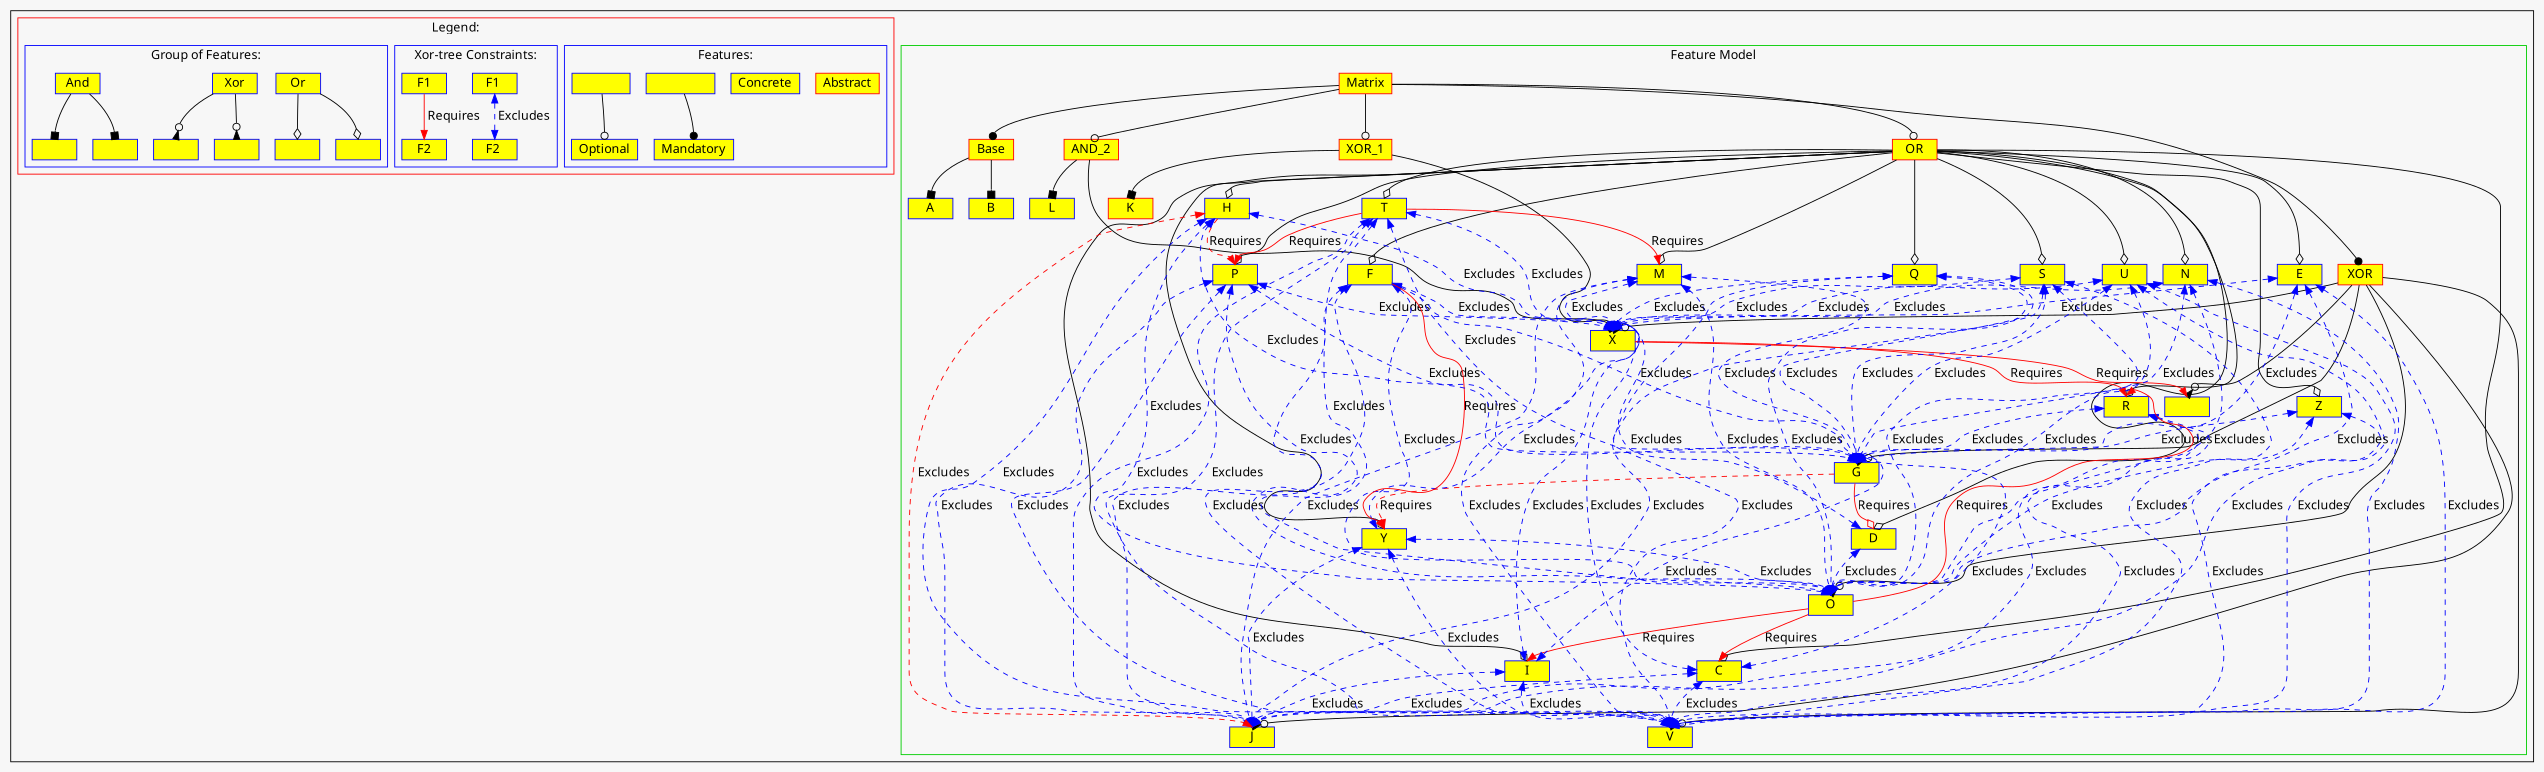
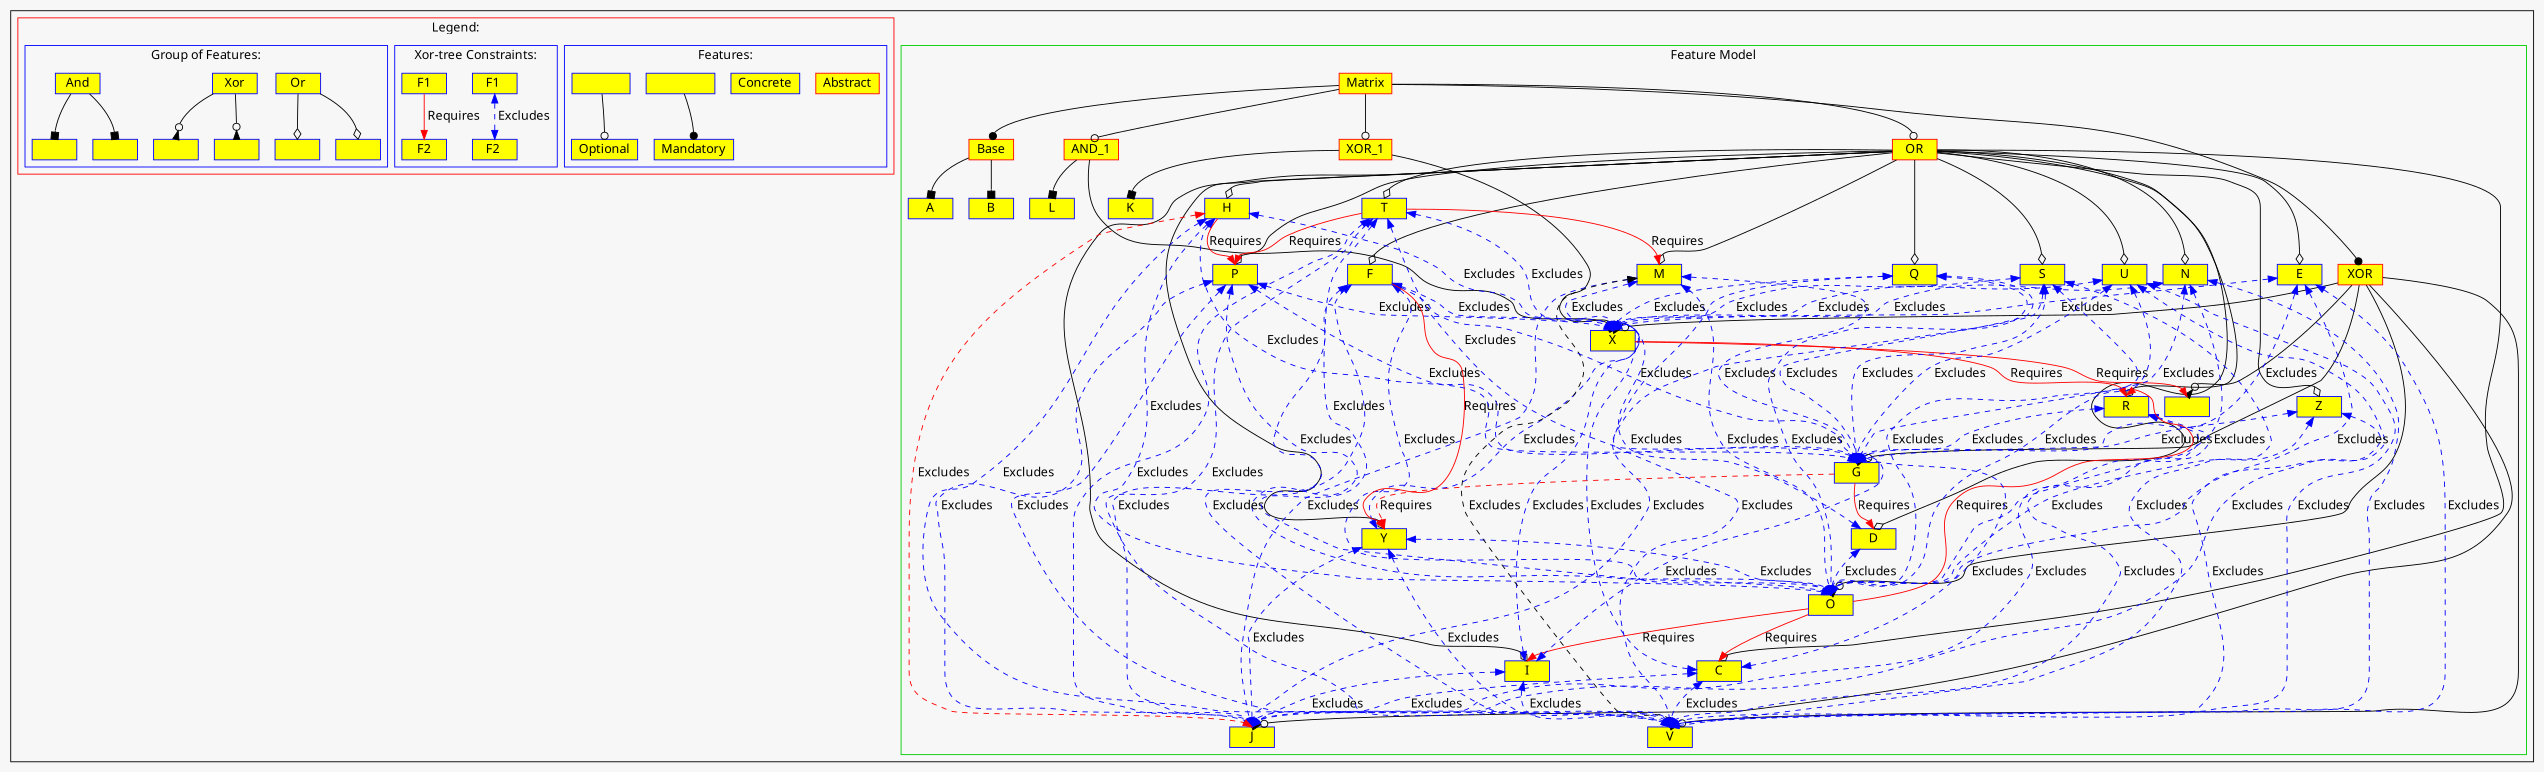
  digraph {
    bgcolor=gray97
    fontname="Noto Sans"
    node [color=blue fillcolor=yellow1 fontname="Noto Sans" shape=box style=filled]
    edge [fontname="Noto Sans" headport=n color=blue dir=both style=dashed]
    Matrix [color=red height=0.3 width=0.7]
    Base [color=red height=0.3 width=0.7]
    n3 [color=red height=0.3 label=XOR_1 width=0.7]
-   AND_2 [color=red height=0.3 width=0.7]
+   AND_2 [color=red height=0.3 width=0.7 label=AND_1]
    XOR [color=red height=0.3 width=0.7]
    OR [color=red height=0.3 width=0.7]
    A [height=0.3 width=0.7]
    B [height=0.3 width=0.7]
-   K [color=red height=0.3 width=0.7]
+   K [height=0.3 width=0.7]
    X [height=0.3 width=0.7]
    "" [height=0.3 width=0.7]
    Z [height=0.3 width=0.7]
    R [height=0.3 width=0.7]
    L [height=0.3 width=0.7]
    G [height=0.3 width=0.7]
    O [height=0.3 width=0.7]
    J [height=0.3 width=0.7]
    V [height=0.3 width=0.7]
    D [height=0.3 width=0.7]
    Y [height=0.3 width=0.7]
    C [height=0.3 width=0.7]
    I [height=0.3 width=0.7]
    U [height=0.3 width=0.7]
    M [height=0.3 width=0.7]
    N [height=0.3 width=0.7]
    P [height=0.3 width=0.7]
    Q [height=0.3 width=0.7]
    F [height=0.3 width=0.7]
    T [height=0.3 width=0.7]
    S [height=0.3 width=0.7]
    H [height=0.3 width=0.7]
    E [height=0.3 width=0.7]
    Abstract [color=red height=0.3 width=0.7]
    Concrete [height=0.3 width=0.7]
    "                " [height=0.3 width=0.7]
    Mandatory [height=0.3 width=0.7]
    "             " [height=0.3 width=0.7]
    Optional [height=0.3 width=0.7]
    "F1 " [height=0.3 width=0.7]
    "F2 " [height=0.3 width=0.7]
    F1 [height=0.3 width=0.7]
    F2 [height=0.3 width=0.7]
    Or [height=0.3 width=0.7]
    "   " [height=0.3 width=0.7]
    "     " [height=0.3 width=0.7]
    Xor [height=0.3 width=0.7]
    "      " [height=0.3 width=0.7]
    "       " [height=0.3 width=0.7]
    And [height=0.3 width=0.7]
    "        " [height=0.3 width=0.7]
    "         " [height=0.3 width=0.7]
    subgraph cluster_1 {
      subgraph cluster_2 {
        color=green3
        label="Feature Model"
        Matrix
        Base
        n3
        AND_2
        XOR
        OR
        A
        B
        K
        X
        ""
        Z
        R
        L
        G
        O
        J
        V
        D
        Y
        C
        I
        U
        M
        N
        P
        Q
        F
        T
        S
        H
        E
      }
      subgraph cluster_3 {
        color=red
        label="Legend:"
        subgraph cluster_4 {
          color=blue
          label="Features:"
          Abstract
          Concrete
          "                "
          Mandatory
          "             "
          Optional
        }
        subgraph cluster_5 {
          color=blue
          label="Xor-tree Constraints:"
          "F1 "
          "F2 "
          F1
          F2
        }
        subgraph cluster_6 {
          color=blue
          label="Group of Features:"
          Or
          "   "
          "     "
          Xor
          "      "
          "       "
          And
          "        "
          "         "
        }
      }
    }
    Matrix -> Base [arrowhead=dot color="" dir="" style=""]
    Matrix -> n3 [arrowhead=odot color="" dir="" style=""]
    Matrix -> AND_2 [arrowhead=odot color="" dir="" style=""]
    Matrix -> XOR [arrowhead=dot color="" dir="" style=""]
    Matrix -> OR [arrowhead=odot color="" dir="" style=""]
    Base -> A [arrowhead=box color="" dir="" style=""]
    Base -> B [arrowhead=box color="" dir="" style=""]
    n3 -> K [arrowhead=box color="" dir="" style=""]
    n3 -> X [arrowhead=box color="" dir="" style=""]
    AND_2 -> X [arrowhead=box color="" dir="" style=""]
    AND_2 -> L [arrowhead=box color="" dir="" style=""]
    XOR -> X [arrowhead=invodot color="" dir="" style=""]
    XOR -> "" [arrowhead=invodot color="" dir="" style=""]
    XOR -> G [arrowhead=invodot color="" dir="" style=""]
    XOR -> O [arrowhead=invodot color="" dir="" style=""]
    XOR -> J [arrowhead=invodot color="" dir="" style=""]
    XOR -> V [arrowhead=invodot color="" dir="" style=""]
    OR -> Z [arrowhead=odiamond color="" dir="" style=""]
    OR -> R [arrowhead=odiamond color="" dir="" style=""]
    OR -> D [arrowhead=odiamond color="" dir="" style=""]
    OR -> Y [arrowhead=odiamond color="" dir="" style=""]
    OR -> C [arrowhead=odiamond color="" dir="" style=""]
    OR -> I [arrowhead=odiamond color="" dir="" style=""]
    OR -> U [arrowhead=odiamond color="" dir="" style=""]
    OR -> M [arrowhead=odiamond color="" dir="" style=""]
    OR -> N [arrowhead=odiamond color="" dir="" style=""]
    OR -> P [arrowhead=odiamond color="" dir="" style=""]
    OR -> Q [arrowhead=odiamond color="" dir="" style=""]
    OR -> F [arrowhead=odiamond color="" dir="" style=""]
    OR -> T [arrowhead=odiamond color="" dir="" style=""]
    OR -> S [arrowhead=odiamond color="" dir="" style=""]
    OR -> H [arrowhead=odiamond color="" dir="" style=""]
    OR -> E [arrowhead=odiamond color="" dir="" style=""]
    X -> "" [color=red label=Requires dir="" style=""]
    X -> R [color=red label=Requires dir="" style=""]
    Z -> G [label=" Excludes"]
    Z -> O [label=" Excludes"]
    Z -> V [label=" Excludes"]
    R -> G [label=" Excludes"]
    R -> J [label=" Excludes"]
    R -> V [label=" Excludes"]
-   G -> D [color=red label=Requires arrowhead=odiamond dir="" style=""]
+   G -> D [color=red label=Requires dir="" style=""]
    G -> Y [color=red label=Requires dir=""]
    O -> R [color=red label=Requires dir="" style=""]
    O -> C [color=red label=Requires dir="" style=""]
    O -> I [color=red label=Requires dir="" style=""]
    D -> X [label=" Excludes"]
    D -> O [label=" Excludes"]
    Y -> X [label=" Excludes"]
    Y -> O [label=" Excludes"]
    Y -> J [label=" Excludes"]
    Y -> V [label=" Excludes"]
    C -> X [label=" Excludes"]
    C -> G [label=" Excludes"]
    C -> J [label=" Excludes"]
    C -> V [label=" Excludes"]
    I -> X [label=" Excludes"]
    I -> G [label=" Excludes"]
    I -> J [label=" Excludes"]
    I -> V [label=" Excludes"]
    U -> X [label=" Excludes"]
    U -> G [label=" Excludes"]
    U -> O [label=" Excludes"]
    U -> J [label=" Excludes"]
    U -> V [label=" Excludes"]
    M -> X [label=" Excludes"]
    M -> G [label=" Excludes"]
    M -> O [label=" Excludes"]
    M -> J [label=" Excludes"]
-   M -> V [label=" Excludes"]
+   M -> V [color=black label=" Excludes"]
    N -> X [label=" Excludes"]
    N -> G [label=" Excludes"]
    N -> O [label=" Excludes"]
    N -> V [label=" Excludes"]
    P -> X [label=" Excludes"]
    P -> G [label=" Excludes"]
    P -> O [label=" Excludes"]
    P -> J [label=" Excludes"]
    P -> V [label=" Excludes"]
    Q -> X [label=" Excludes"]
    Q -> G [label=" Excludes"]
    Q -> O [label=" Excludes"]
    Q -> V [label=" Excludes"]
    F -> X [label=" Excludes"]
    F -> G [label=" Excludes"]
    F -> O [label=" Excludes"]
    F -> J [label=" Excludes"]
    F -> V [label=" Excludes"]
    F -> Y [color=red label=Requires dir="" style=""]
    T -> X [label=" Excludes"]
    T -> G [label=" Excludes"]
    T -> O [label=" Excludes"]
    T -> J [label=" Excludes"]
    T -> V [label=" Excludes"]
    T -> M [color=red label=Requires dir="" style=""]
    T -> P [color=red label=Requires dir="" style=""]
    S -> X [label=" Excludes"]
    S -> G [label=" Excludes"]
    S -> O [label=" Excludes"]
    S -> J [label=" Excludes"]
    S -> V [label=" Excludes"]
    H -> X [label=" Excludes"]
    H -> G [label=" Excludes"]
    H -> O [label=" Excludes"]
    H -> J [color=red label=" Excludes"]
    H -> V [label=" Excludes"]
-   H -> P [color=red label=Requires dir=""]
+   H -> P [color=red label=Requires dir="" style=""]
    E -> X [label=" Excludes"]
    E -> G [label=" Excludes"]
    E -> O [label=" Excludes"]
    E -> V [label=" Excludes"]
    "                " -> Mandatory [arrowhead=dot color="" dir="" style=""]
    "             " -> Optional [arrowhead=odot color="" dir="" style=""]
    "F1 " -> "F2 " [label=" Excludes"]
    F1 -> F2 [color=red dir=forward label=" Requires" style=""]
    Or -> "   " [arrowhead=odiamond color="" dir="" style=""]
    Or -> "     " [arrowhead=odiamond color="" dir="" style=""]
    Xor -> "      " [arrowhead=invodot color="" dir="" style=""]
    Xor -> "       " [arrowhead=invodot color="" dir="" style=""]
    And -> "        " [arrowhead=box color="" dir="" style=""]
    And -> "         " [arrowhead=box color="" dir="" style=""]
  }
